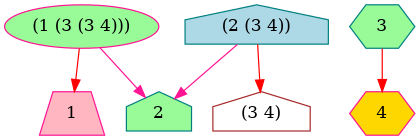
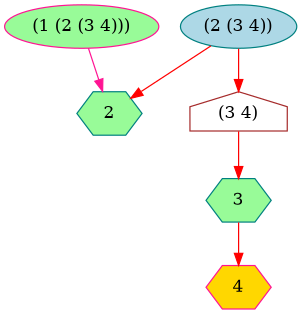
  digraph {
    node [color=deeppink fillcolor=palegreen shape=ellipse style=filled]
    edge [color=red]
-   n1 [label="(1 (3 (3 4)))"]
-   n2 [fillcolor=lightpink label=1 shape=trapezium]
-   n3 [color=teal label=2 shape=house]
-   n4 [color=teal fillcolor=lightblue label="(2 (3 4))" shape=house]
+   n1 [label="(1 (2 (3 4)))"]
+   n3 [color=teal label=2 shape=hexagon]
+   n4 [color=teal fillcolor=lightblue label="(2 (3 4))"]
    n5 [color=brown fillcolor=white label="(3 4)" shape=house]
    n6 [color=teal label=3 shape=hexagon]
    n7 [fillcolor=gold label=4 shape=hexagon]
-   n1 -> n2
    n1 -> n3 [color=deeppink]
-   n4 -> n3 [color=deeppink]
+   n4 -> n3
    n4 -> n5
+   n5 -> n6
    n6 -> n7
  }
